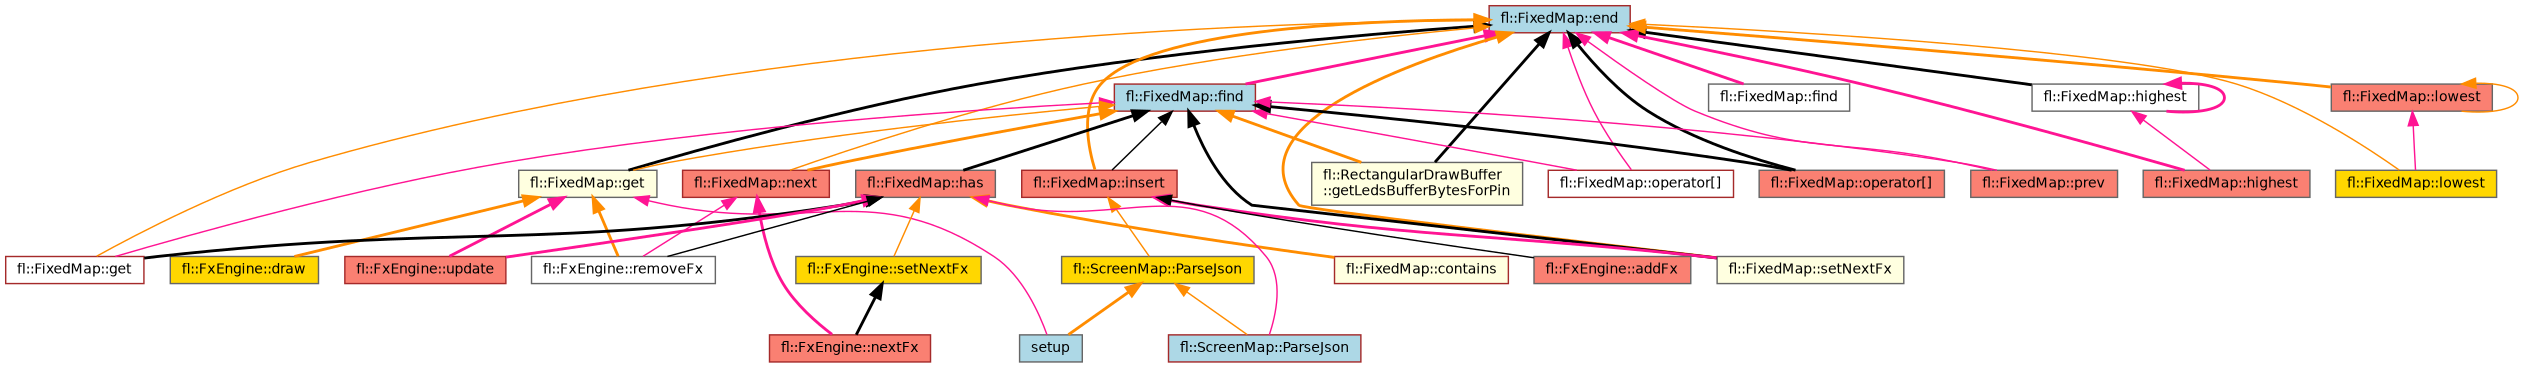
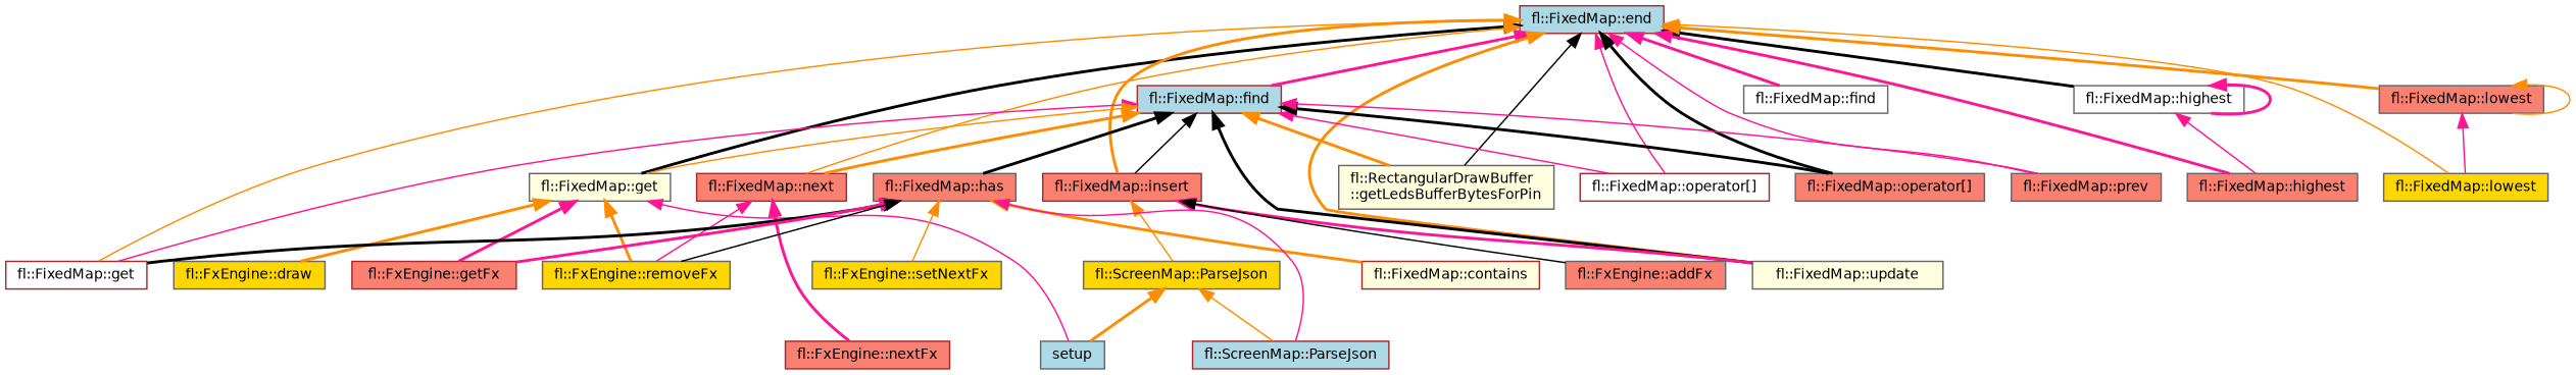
  digraph {
    rankdir=TB
    node [color=gray40 fillcolor=salmon fontname=Helvetica fontsize=10 shape=box style=filled]
    edge [color=deeppink dir=back fontname=Helvetica fontsize=10 labelfontname=Helvetica labelfontsize=10 style=bold]
    n1 [color=brown fillcolor=lightblue fontcolor=black height=0.2 label="fl::FixedMap::end" width=0.4]
    n2 [color=brown fillcolor=lightblue height=0.2 label="fl::FixedMap::find" width=0.4]
    n3 [color=brown fillcolor=white height=0.2 label="fl::FixedMap::get" width=0.4]
    n4 [fillcolor=lightyellow height=0.2 label="fl::FixedMap::get" width=0.4]
    n5 [fillcolor=lightyellow height=0.2 label="fl::RectangularDrawBuffer\l::getLedsBufferBytesForPin" width=0.4]
    n6 [color=brown height=0.2 label="fl::FixedMap::insert" width=0.4]
-   n7 [fillcolor=lightyellow height=0.2 label="fl::FixedMap::setNextFx" width=0.4]
+   n7 [fillcolor=lightyellow height=0.2 label="fl::FixedMap::update" width=0.4]
    n8 [color=brown height=0.2 label="fl::FixedMap::next" width=0.4]
    n9 [color=brown fillcolor=white height=0.2 label="fl::FixedMap::operator[]" width=0.4]
    n10 [height=0.2 label="fl::FixedMap::operator[]" width=0.4]
    n11 [height=0.2 label="fl::FixedMap::prev" width=0.4]
    n12 [fillcolor=white height=0.2 label="fl::FixedMap::find" width=0.4]
    n13 [fillcolor=white height=0.2 label="fl::FixedMap::highest" width=0.4]
    n14 [height=0.2 label="fl::FixedMap::highest" width=0.4]
    n15 [height=0.2 label="fl::FixedMap::lowest" width=0.4]
    n16 [fillcolor=gold height=0.2 label="fl::FixedMap::lowest" width=0.4]
    n17 [height=0.2 label="fl::FixedMap::has" width=0.4]
    n18 [fillcolor=gold height=0.2 label="fl::FxEngine::draw" width=0.4]
-   n19 [color=brown height=0.2 label="fl::FxEngine::update" width=0.4]
-   n20 [fillcolor=white height=0.2 label="fl::FxEngine::removeFx" width=0.4]
+   n19 [color=brown height=0.2 label="fl::FxEngine::getFx" width=0.4]
+   n20 [fillcolor=gold height=0.2 label="fl::FxEngine::removeFx" width=0.4]
    n21 [fillcolor=lightblue height=0.2 label=setup width=0.4]
    n22 [color=brown fillcolor=lightyellow height=0.2 label="fl::FixedMap::contains" width=0.4]
    n23 [color=brown fillcolor=lightblue height=0.2 label="fl::ScreenMap::ParseJson" width=0.4]
    n24 [fillcolor=gold height=0.2 label="fl::FxEngine::setNextFx" width=0.4]
    n25 [height=0.2 label="fl::FxEngine::addFx" width=0.4]
    n26 [fillcolor=gold height=0.2 label="fl::ScreenMap::ParseJson" width=0.4]
    n27 [color=brown height=0.2 label="fl::FxEngine::nextFx" width=0.4]
    n1 -> n2
    n1 -> n3 [color=darkorange style=solid]
    n1 -> n4 [color=black]
-   n1 -> n5 [color=black]
+   n1 -> n5 [color=black style=solid]
    n1 -> n6 [color=darkorange]
    n1 -> n7 [color=darkorange]
    n1 -> n8 [color=darkorange style=solid]
    n1 -> n9 [style=solid]
    n1 -> n10 [color=black]
    n1 -> n11 [style=solid]
    n1 -> n12
    n1 -> n13 [color=black]
    n1 -> n14
    n1 -> n15 [color=darkorange]
    n1 -> n16 [color=darkorange style=solid]
    n2 -> n3 [style=solid]
    n2 -> n4 [color=darkorange style=solid]
    n2 -> n5 [color=darkorange]
    n2 -> n6 [color=black style=solid]
    n2 -> n7 [color=black]
    n2 -> n8 [color=darkorange]
    n2 -> n9 [style=solid]
    n2 -> n10 [color=black]
    n2 -> n11 [style=solid]
    n2 -> n17 [color=black]
    n4 -> n18 [color=darkorange]
    n4 -> n19
    n4 -> n20 [color=darkorange]
    n4 -> n21 [style=solid]
    n6 -> n7
    n6 -> n25 [color=black style=solid]
    n6 -> n26 [color=darkorange style=solid]
    n8 -> n20 [style=solid]
    n8 -> n27
    n13 -> n13
    n13 -> n14 [style=solid]
    n15 -> n15 [color=darkorange style=solid]
    n15 -> n16 [style=solid]
    n17 -> n3 [color=black]
    n17 -> n19
    n17 -> n20 [color=black style=solid]
    n17 -> n22 [color=darkorange]
    n17 -> n23 [style=solid]
    n17 -> n24 [color=darkorange style=solid]
-   n24 -> n27 [color=black]
    n26 -> n21 [color=darkorange]
    n26 -> n23 [color=darkorange style=solid]
  }
